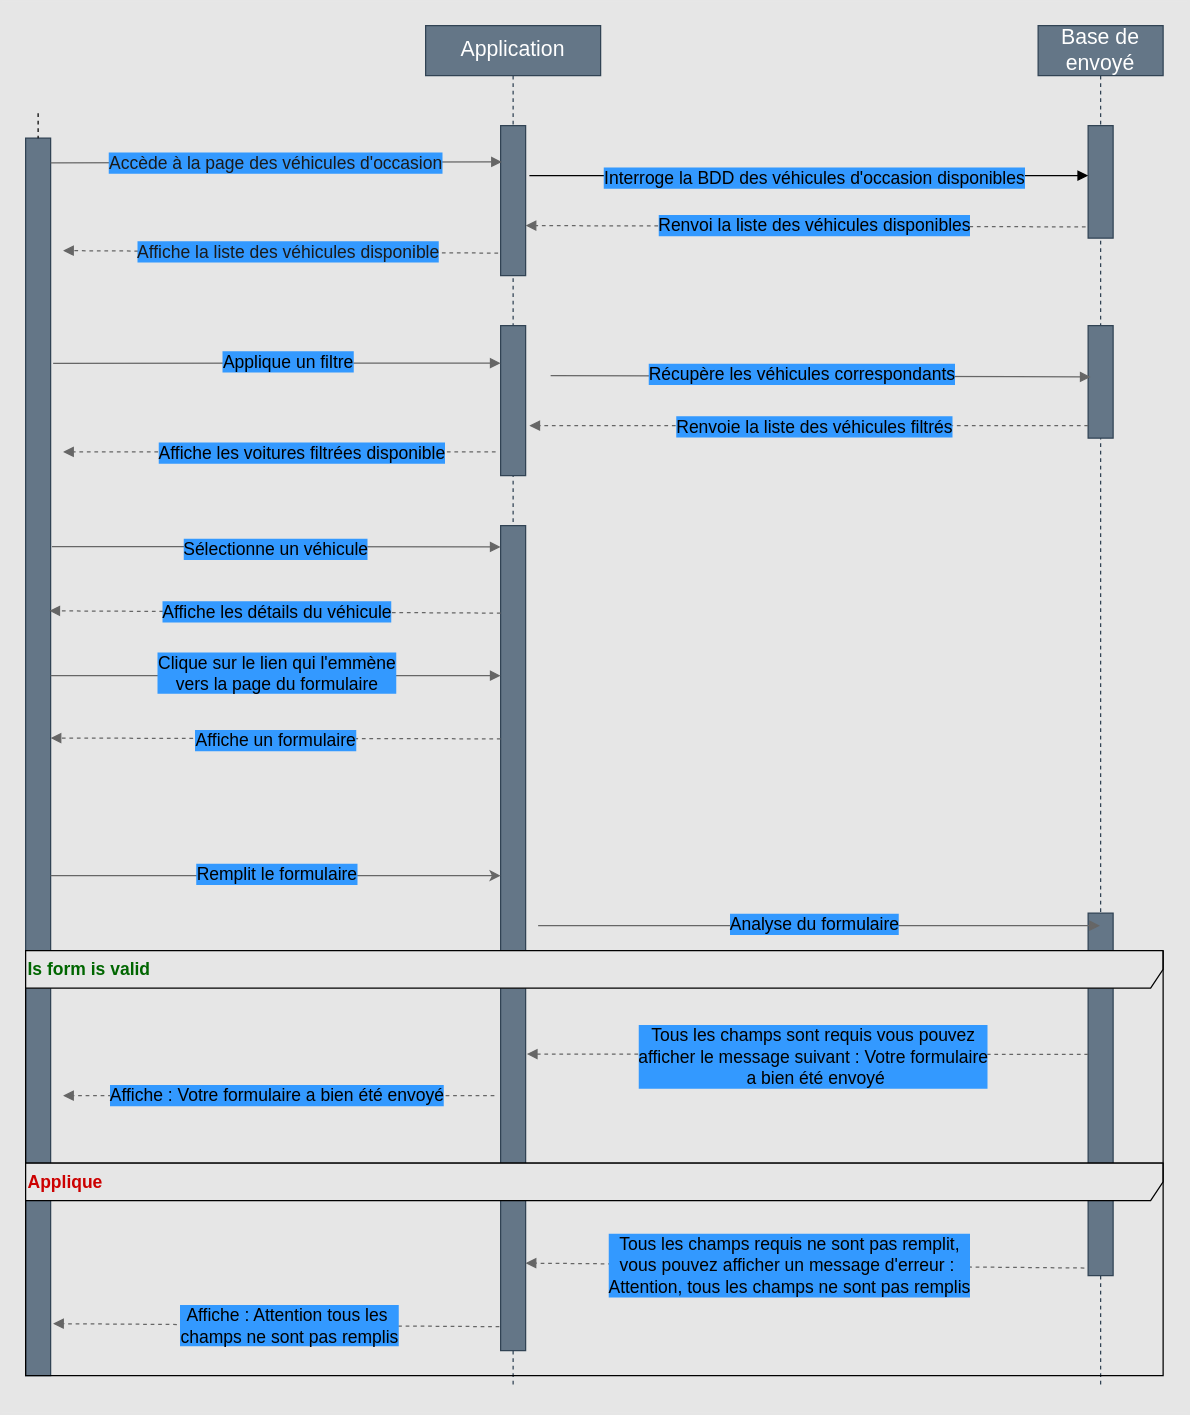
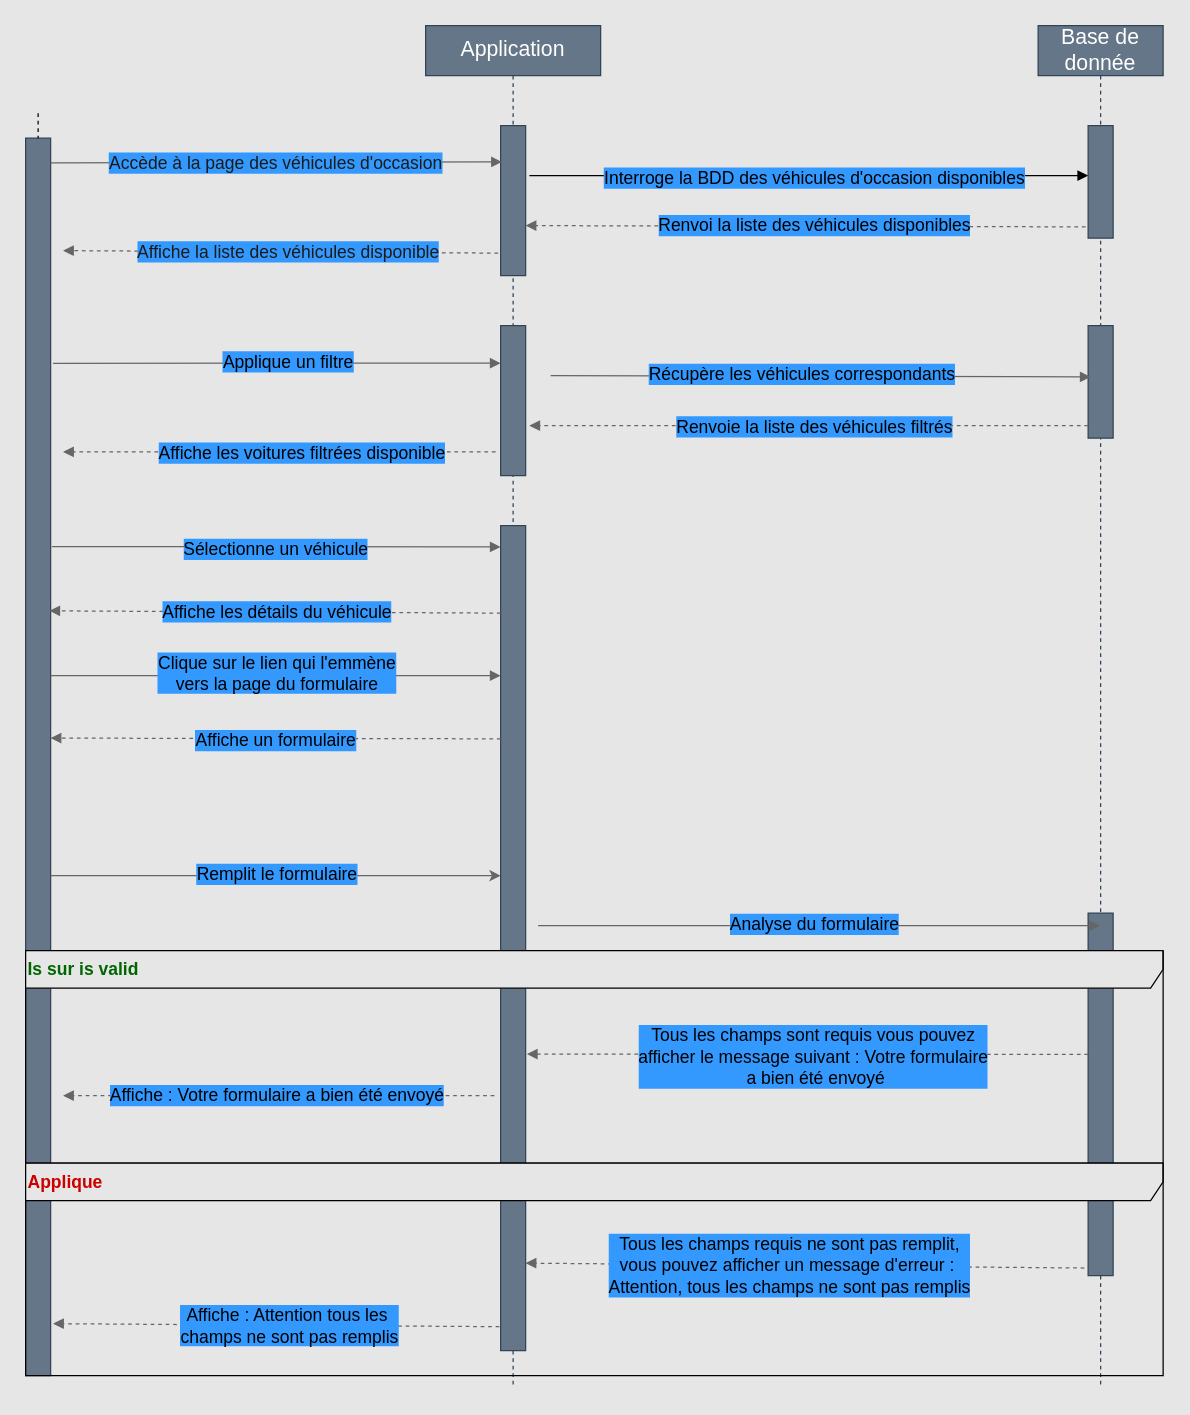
  <mxCell id="0" />
  <mxCell id="1" parent="0" />
  <mxCell id="2" value="" style="html=1;points=[];perimeter=orthogonalPerimeter;fillColor=#647687;labelBackgroundColor=none;strokeColor=#314354;fontSize=17;fontColor=#ffffff;" parent="1" vertex="1"><mxGeometry x="20" y="110" width="20" height="990" as="geometry" /></mxCell>
- <mxCell id="3" value="Base de envoyé" style="shape=umlLifeline;perimeter=lifelinePerimeter;whiteSpace=wrap;html=1;container=1;collapsible=0;recursiveResize=0;outlineConnect=0;labelBackgroundColor=none;strokeColor=#314354;fontSize=17;fillColor=#647687;fontColor=#ffffff;" parent="1" vertex="1"><mxGeometry x="830" y="20" width="100" height="1090" as="geometry" /></mxCell>
+ <mxCell id="3" value="Base de donnée" style="shape=umlLifeline;perimeter=lifelinePerimeter;whiteSpace=wrap;html=1;container=1;collapsible=0;recursiveResize=0;outlineConnect=0;labelBackgroundColor=none;strokeColor=#314354;fontSize=17;fillColor=#647687;fontColor=#ffffff;" parent="1" vertex="1"><mxGeometry x="830" y="20" width="100" height="1090" as="geometry" /></mxCell>
  <mxCell id="4" value="" style="html=1;points=[];perimeter=orthogonalPerimeter;fillColor=#647687;labelBackgroundColor=none;strokeColor=#314354;fontSize=20;fontColor=#ffffff;" parent="3" vertex="1"><mxGeometry x="40" y="80" width="20" height="90" as="geometry" /></mxCell>
  <mxCell id="5" value="" style="html=1;points=[];perimeter=orthogonalPerimeter;fillColor=#647687;labelBackgroundColor=none;strokeColor=#314354;fontSize=20;fontColor=#ffffff;" parent="3" vertex="1"><mxGeometry x="40" y="240" width="20" height="90" as="geometry" /></mxCell>
  <mxCell id="6" value="" style="html=1;points=[];perimeter=orthogonalPerimeter;labelBackgroundColor=none;strokeColor=#314354;fontSize=20;fillColor=#647687;fontColor=#ffffff;" parent="3" vertex="1"><mxGeometry x="40" y="710" width="20" height="290" as="geometry" /></mxCell>
  <mxCell id="7" value="Application" style="shape=umlLifeline;perimeter=lifelinePerimeter;whiteSpace=wrap;html=1;container=1;collapsible=0;recursiveResize=0;outlineConnect=0;labelBackgroundColor=none;strokeColor=#314354;fontSize=17;fillColor=#647687;fontColor=#ffffff;" parent="1" vertex="1"><mxGeometry x="340" y="20" width="140" height="1090" as="geometry" /></mxCell>
  <mxCell id="8" value="" style="html=1;points=[];perimeter=orthogonalPerimeter;labelBackgroundColor=none;strokeColor=#314354;fontSize=20;fillColor=#647687;fontColor=#ffffff;" parent="7" vertex="1"><mxGeometry x="60" y="80" width="20" height="120" as="geometry" /></mxCell>
  <mxCell id="9" value="" style="html=1;points=[];perimeter=orthogonalPerimeter;labelBackgroundColor=none;strokeColor=#314354;fontSize=20;fillColor=#647687;fontColor=#ffffff;" parent="7" vertex="1"><mxGeometry x="60" y="240" width="20" height="120" as="geometry" /></mxCell>
  <mxCell id="10" value="" style="html=1;points=[];perimeter=orthogonalPerimeter;labelBackgroundColor=none;strokeColor=#314354;fontSize=20;fillColor=#647687;fontColor=#ffffff;" parent="7" vertex="1"><mxGeometry x="60" y="400" width="20" height="660" as="geometry" /></mxCell>
- <mxCell id="11" value="&lt;font style=&quot;font-size: 14px;&quot; color=&quot;#006600&quot;&gt;&lt;b&gt;Is form is valid&lt;/b&gt;&lt;/font&gt;" style="shape=umlFrame;whiteSpace=wrap;html=1;fontSize=14;fillColor=#E6E6E6;strokeColor=#000000;width=910;height=30;align=left;" parent="7" vertex="1"><mxGeometry x="-320" y="740" width="910" height="170" as="geometry" /></mxCell>
+ <mxCell id="11" value="&lt;font style=&quot;font-size: 14px;&quot; color=&quot;#006600&quot;&gt;&lt;b&gt;Is sur is valid&lt;/b&gt;&lt;/font&gt;" style="shape=umlFrame;whiteSpace=wrap;html=1;fontSize=14;fillColor=#E6E6E6;strokeColor=#000000;width=910;height=30;align=left;" parent="7" vertex="1"><mxGeometry x="-320" y="740" width="910" height="170" as="geometry" /></mxCell>
  <mxCell id="12" value="&lt;font color=&quot;#cc0000&quot; style=&quot;font-size: 14px;&quot;&gt;&lt;b style=&quot;&quot;&gt;Applique&lt;/b&gt;&lt;/font&gt;" style="shape=umlFrame;whiteSpace=wrap;html=1;fontSize=14;fillColor=#E6E6E6;strokeColor=#000000;width=910;height=30;align=left;" parent="7" vertex="1"><mxGeometry x="-320" y="910" width="910" height="170" as="geometry" /></mxCell>
  <mxCell id="13" value="" style="endArrow=none;dashed=1;html=1;fontSize=20;strokeColor=#000000;startArrow=none;" parent="1" source="2" edge="1"><mxGeometry width="50" height="50" relative="1" as="geometry"><mxPoint x="80" y="90" as="sourcePoint" /><mxPoint x="30" y="1100" as="targetPoint" /></mxGeometry></mxCell>
  <mxCell id="14" value="" style="endArrow=none;dashed=1;html=1;fontSize=20;strokeColor=#000000;" parent="1" target="2" edge="1"><mxGeometry width="50" height="50" relative="1" as="geometry"><mxPoint x="30" y="90" as="sourcePoint" /><mxPoint x="80" y="700" as="targetPoint" /></mxGeometry></mxCell>
  <mxCell id="15" value="" style="html=1;verticalAlign=bottom;labelBackgroundColor=none;endArrow=block;endFill=1;strokeColor=#666666;fontSize=17;entryX=0.05;entryY=0.242;entryDx=0;entryDy=0;entryPerimeter=0;exitX=1;exitY=0.02;exitDx=0;exitDy=0;exitPerimeter=0;fillColor=none;" parent="1" source="2" target="8" edge="1"><mxGeometry width="160" relative="1" as="geometry"><mxPoint x="90" y="129" as="sourcePoint" /><mxPoint x="450" y="260" as="targetPoint" /></mxGeometry></mxCell>
  <mxCell id="16" value="&lt;font style=&quot;font-size: 14px;&quot;&gt;Accède à la page des véhicules d'occasion&lt;/font&gt;" style="edgeLabel;html=1;align=center;verticalAlign=middle;resizable=0;points=[];labelBackgroundColor=#3399FF;fontColor=#1A1A1A;" parent="15" vertex="1" connectable="0"><mxGeometry x="0.125" relative="1" as="geometry"><mxPoint x="-23" as="offset" /></mxGeometry></mxCell>
  <mxCell id="17" value="" style="html=1;verticalAlign=bottom;labelBackgroundColor=none;endArrow=block;endFill=1;strokeColor=#000000;fontSize=17;fontColor=#000000;exitX=1.15;exitY=0.333;exitDx=0;exitDy=0;exitPerimeter=0;" parent="1" source="8" target="4" edge="1"><mxGeometry width="160" relative="1" as="geometry"><mxPoint x="440" y="140" as="sourcePoint" /><mxPoint x="700" y="140" as="targetPoint" /></mxGeometry></mxCell>
  <mxCell id="18" value="Interroge la BDD des véhicules d'occasion disponibles" style="edgeLabel;html=1;align=center;verticalAlign=middle;resizable=0;points=[];fontSize=14;labelBackgroundColor=#3399FF;fontColor=#000000;" parent="17" vertex="1" connectable="0"><mxGeometry x="-0.485" y="-2" relative="1" as="geometry"><mxPoint x="112" as="offset" /></mxGeometry></mxCell>
  <mxCell id="19" value="" style="html=1;verticalAlign=bottom;labelBackgroundColor=none;endArrow=block;endFill=1;dashed=1;strokeColor=#666666;fontSize=17;fontColor=#000000;exitX=-0.1;exitY=0.9;exitDx=0;exitDy=0;exitPerimeter=0;" parent="1" source="4" edge="1"><mxGeometry width="160" relative="1" as="geometry"><mxPoint x="290" y="250" as="sourcePoint" /><mxPoint x="420" y="180" as="targetPoint" /></mxGeometry></mxCell>
  <mxCell id="20" value="Renvoi la liste des véhicules disponibles" style="edgeLabel;html=1;align=center;verticalAlign=middle;resizable=0;points=[];fontSize=14;labelBackgroundColor=#3399FF;fontColor=#000000;" parent="19" vertex="1" connectable="0"><mxGeometry x="-0.317" y="-1" relative="1" as="geometry"><mxPoint x="-65" as="offset" /></mxGeometry></mxCell>
  <mxCell id="21" value="" style="html=1;verticalAlign=bottom;labelBackgroundColor=none;endArrow=block;endFill=1;dashed=1;strokeColor=#666666;fontSize=17;fontColor=#000000;exitX=-0.1;exitY=0.85;exitDx=0;exitDy=0;exitPerimeter=0;" parent="1" source="8" edge="1"><mxGeometry width="160" relative="1" as="geometry"><mxPoint x="290" y="240" as="sourcePoint" /><mxPoint x="50" y="200" as="targetPoint" /></mxGeometry></mxCell>
  <mxCell id="22" value="Affiche la liste des véhicules disponible" style="edgeLabel;html=1;align=center;verticalAlign=middle;resizable=0;points=[];fontSize=14;labelBackgroundColor=#3399FF;fontColor=#1A1A1A;" parent="21" vertex="1" connectable="0"><mxGeometry x="-0.161" y="2" relative="1" as="geometry"><mxPoint x="-22" y="-3" as="offset" /></mxGeometry></mxCell>
  <mxCell id="23" value="" style="html=1;verticalAlign=bottom;labelBackgroundColor=none;endArrow=block;endFill=1;strokeColor=#666666;fontSize=17;fontColor=#000000;exitX=1.1;exitY=0.182;exitDx=0;exitDy=0;exitPerimeter=0;" parent="1" source="2" edge="1"><mxGeometry width="160" relative="1" as="geometry"><mxPoint x="90" y="290" as="sourcePoint" /><mxPoint x="400" y="290" as="targetPoint" /></mxGeometry></mxCell>
  <mxCell id="24" value="Applique un filtre" style="edgeLabel;html=1;align=center;verticalAlign=middle;resizable=0;points=[];fontSize=14;labelBackgroundColor=#3399FF;fontColor=#000000;" parent="23" vertex="1" connectable="0"><mxGeometry x="0.173" y="2" relative="1" as="geometry"><mxPoint x="-22" as="offset" /></mxGeometry></mxCell>
  <mxCell id="25" value="" style="html=1;verticalAlign=bottom;labelBackgroundColor=none;endArrow=block;endFill=1;strokeColor=#666666;fontSize=17;fontColor=#000000;entryX=0.1;entryY=0.456;entryDx=0;entryDy=0;entryPerimeter=0;" parent="1" target="5" edge="1"><mxGeometry width="160" relative="1" as="geometry"><mxPoint x="440" y="300" as="sourcePoint" /><mxPoint x="450" y="340" as="targetPoint" /></mxGeometry></mxCell>
  <mxCell id="26" value="Récupère les véhicules correspondants" style="edgeLabel;html=1;align=center;verticalAlign=middle;resizable=0;points=[];fontSize=14;labelBackgroundColor=#3399FF;fontColor=#000000;" parent="25" vertex="1" connectable="0"><mxGeometry x="-0.407" y="2" relative="1" as="geometry"><mxPoint x="72" as="offset" /></mxGeometry></mxCell>
  <mxCell id="27" value="" style="html=1;verticalAlign=bottom;labelBackgroundColor=none;endArrow=block;endFill=1;dashed=1;strokeColor=#666666;fontSize=17;fontColor=#000000;entryX=1.15;entryY=0.667;entryDx=0;entryDy=0;entryPerimeter=0;" parent="1" target="9" edge="1"><mxGeometry width="160" relative="1" as="geometry"><mxPoint x="870" y="340" as="sourcePoint" /><mxPoint x="440" y="340" as="targetPoint" /></mxGeometry></mxCell>
  <mxCell id="28" value="Renvoie la liste des véhicules filtrés" style="edgeLabel;html=1;align=center;verticalAlign=middle;resizable=0;points=[];fontSize=14;labelBackgroundColor=#3399FF;fontColor=#000000;" parent="27" vertex="1" connectable="0"><mxGeometry x="0.253" relative="1" as="geometry"><mxPoint x="60" as="offset" /></mxGeometry></mxCell>
  <mxCell id="29" value="" style="html=1;verticalAlign=bottom;labelBackgroundColor=none;endArrow=block;endFill=1;dashed=1;fontColor=#666666;exitX=-0.2;exitY=0.842;exitDx=0;exitDy=0;exitPerimeter=0;strokeColor=#666666;" parent="1" source="9" edge="1"><mxGeometry width="160" relative="1" as="geometry"><mxPoint x="440" y="300" as="sourcePoint" /><mxPoint x="50" y="361" as="targetPoint" /></mxGeometry></mxCell>
  <mxCell id="30" value="Affiche les voitures filtrées disponible" style="edgeLabel;html=1;align=center;verticalAlign=middle;resizable=0;points=[];fontSize=14;labelBackgroundColor=#3399FF;fontColor=#000000;" parent="29" vertex="1" connectable="0"><mxGeometry x="-0.399" relative="1" as="geometry"><mxPoint x="-52" as="offset" /></mxGeometry></mxCell>
  <mxCell id="31" value="" style="html=1;verticalAlign=bottom;labelBackgroundColor=none;endArrow=block;endFill=1;strokeColor=#666666;fontSize=17;fontColor=#666666;exitX=1.05;exitY=0.33;exitDx=0;exitDy=0;exitPerimeter=0;" parent="1" source="2" edge="1"><mxGeometry width="160" relative="1" as="geometry"><mxPoint x="60" y="441" as="sourcePoint" /><mxPoint x="400" y="437" as="targetPoint" /></mxGeometry></mxCell>
  <mxCell id="32" value="Sélectionne un véhicule" style="edgeLabel;html=1;align=center;verticalAlign=middle;resizable=0;points=[];fontSize=14;labelBackgroundColor=#3399FF;fontColor=#000000;" parent="31" vertex="1" connectable="0"><mxGeometry x="-0.125" y="-2" relative="1" as="geometry"><mxPoint x="22" as="offset" /></mxGeometry></mxCell>
  <mxCell id="33" value="" style="html=1;verticalAlign=bottom;labelBackgroundColor=none;endArrow=block;endFill=1;dashed=1;strokeColor=#666666;fontSize=17;fontColor=#000000;entryX=0.95;entryY=0.382;entryDx=0;entryDy=0;entryPerimeter=0;" parent="1" target="2" edge="1"><mxGeometry width="160" relative="1" as="geometry"><mxPoint x="400" y="490" as="sourcePoint" /><mxPoint x="50" y="540" as="targetPoint" /></mxGeometry></mxCell>
  <mxCell id="34" value="Affiche les détails du véhicule" style="edgeLabel;html=1;align=center;verticalAlign=middle;resizable=0;points=[];fontSize=14;labelBackgroundColor=#3399FF;fontColor=#000000;" parent="33" vertex="1" connectable="0"><mxGeometry x="0.125" relative="1" as="geometry"><mxPoint x="23" as="offset" /></mxGeometry></mxCell>
  <mxCell id="35" value="" style="html=1;verticalAlign=bottom;labelBackgroundColor=none;endArrow=block;endFill=1;strokeColor=#666666;fontSize=17;fontColor=#000000;" parent="1" edge="1"><mxGeometry width="160" relative="1" as="geometry"><mxPoint x="40" y="540" as="sourcePoint" /><mxPoint x="400" y="540" as="targetPoint" /></mxGeometry></mxCell>
  <mxCell id="36" value="Clique sur le lien qui l'emmène&lt;br&gt;vers la page du formulaire" style="edgeLabel;html=1;align=center;verticalAlign=middle;resizable=0;points=[];fontSize=14;labelBackgroundColor=#3399FF;fontColor=#000000;" parent="35" vertex="1" connectable="0"><mxGeometry x="0.128" y="3" relative="1" as="geometry"><mxPoint x="-23" as="offset" /></mxGeometry></mxCell>
  <mxCell id="37" value="" style="html=1;verticalAlign=bottom;labelBackgroundColor=none;endArrow=block;endFill=1;strokeColor=#666666;fontSize=17;fontColor=#000000;" parent="1" target="3" edge="1"><mxGeometry width="160" relative="1" as="geometry"><mxPoint x="430" y="740" as="sourcePoint" /><mxPoint x="870" y="760" as="targetPoint" /></mxGeometry></mxCell>
  <mxCell id="38" value="Analyse du formulaire" style="edgeLabel;html=1;align=center;verticalAlign=middle;resizable=0;points=[];fontSize=14;labelBackgroundColor=#3399FF;fontColor=#000000;" parent="37" vertex="1" connectable="0"><mxGeometry x="0.143" y="2" relative="1" as="geometry"><mxPoint x="-37" as="offset" /></mxGeometry></mxCell>
  <mxCell id="39" value="" style="html=1;verticalAlign=bottom;labelBackgroundColor=none;endArrow=block;endFill=1;dashed=1;strokeColor=#666666;fontSize=17;fontColor=#006600;entryX=1.05;entryY=0.348;entryDx=0;entryDy=0;entryPerimeter=0;" parent="1" edge="1"><mxGeometry width="160" relative="1" as="geometry"><mxPoint x="870" y="843" as="sourcePoint" /><mxPoint x="421" y="842.72" as="targetPoint" /></mxGeometry></mxCell>
  <mxCell id="40" value="Tous les champs sont requis vous pouvez&lt;br&gt;afficher le message suivant : Votre formulaire&lt;br&gt;&amp;nbsp;a bien été envoyé" style="edgeLabel;html=1;align=center;verticalAlign=middle;resizable=0;points=[];fontSize=14;fontColor=#000000;labelBackgroundColor=#3399FF;" parent="39" vertex="1" connectable="0"><mxGeometry x="0.078" y="1" relative="1" as="geometry"><mxPoint x="22" y="1" as="offset" /></mxGeometry></mxCell>
  <mxCell id="41" value="" style="html=1;verticalAlign=bottom;labelBackgroundColor=none;endArrow=block;endFill=1;dashed=1;strokeColor=#666666;fontSize=16;fontColor=#000000;exitX=-0.25;exitY=0.691;exitDx=0;exitDy=0;exitPerimeter=0;" parent="1" source="10" edge="1"><mxGeometry x="0.035" y="-20" width="160" relative="1" as="geometry"><mxPoint x="380" y="820" as="sourcePoint" /><mxPoint x="50" y="876" as="targetPoint" /><mxPoint as="offset" /></mxGeometry></mxCell>
  <mxCell id="42" value="Affiche : Votre formulaire a bien été envoyé" style="edgeLabel;html=1;align=center;verticalAlign=middle;resizable=0;points=[];fontSize=14;fontColor=#000000;labelBackgroundColor=#3399FF;" parent="41" vertex="1" connectable="0"><mxGeometry x="-0.107" y="-1" relative="1" as="geometry"><mxPoint x="-21" as="offset" /></mxGeometry></mxCell>
  <mxCell id="43" value="" style="html=1;verticalAlign=bottom;labelBackgroundColor=none;endArrow=block;endFill=1;dashed=1;strokeColor=#666666;fontSize=16;fontColor=#000000;exitX=-0.15;exitY=0.979;exitDx=0;exitDy=0;exitPerimeter=0;" parent="1" source="6" edge="1"><mxGeometry width="160" relative="1" as="geometry"><mxPoint x="780" y="1010" as="sourcePoint" /><mxPoint x="420" y="1010" as="targetPoint" /></mxGeometry></mxCell>
  <mxCell id="44" value="Tous les champs requis ne sont pas remplit,&lt;br&gt;vous pouvez afficher un message d'erreur :&amp;nbsp;&lt;br&gt;Attention, tous les champs ne sont pas remplis" style="edgeLabel;html=1;align=center;verticalAlign=middle;resizable=0;points=[];fontSize=14;fontColor=#000000;labelBackgroundColor=#3399FF;" parent="43" vertex="1" connectable="0"><mxGeometry x="0.06" relative="1" as="geometry"><mxPoint as="offset" /></mxGeometry></mxCell>
  <mxCell id="45" value="" style="html=1;verticalAlign=bottom;labelBackgroundColor=none;endArrow=block;endFill=1;dashed=1;strokeColor=#666666;fontSize=15;fontColor=#000000;entryX=1;entryY=0.556;entryDx=0;entryDy=0;entryPerimeter=0;" parent="1" edge="1"><mxGeometry width="160" relative="1" as="geometry"><mxPoint x="400" y="590.56" as="sourcePoint" /><mxPoint x="40" y="590" as="targetPoint" /></mxGeometry></mxCell>
  <mxCell id="46" value="Affiche un formulaire" style="edgeLabel;html=1;align=center;verticalAlign=middle;resizable=0;points=[];fontSize=14;labelBackgroundColor=#3399FF;fontColor=#000000;" parent="45" vertex="1" connectable="0"><mxGeometry x="-0.306" y="1" relative="1" as="geometry"><mxPoint x="-55" as="offset" /></mxGeometry></mxCell>
  <mxCell id="47" value="" style="endArrow=classic;html=1;labelBackgroundColor=#CCCCCC;strokeColor=#666666;fontSize=15;fontColor=#000000;" parent="1" edge="1"><mxGeometry width="50" height="50" relative="1" as="geometry"><mxPoint x="40" y="700" as="sourcePoint" /><mxPoint x="400" y="700" as="targetPoint" /></mxGeometry></mxCell>
  <mxCell id="48" value="Remplit le formulaire" style="edgeLabel;html=1;align=center;verticalAlign=middle;resizable=0;points=[];fontSize=14;labelBackgroundColor=#3399FF;fontColor=#000000;" parent="47" vertex="1" connectable="0"><mxGeometry x="0.139" y="2" relative="1" as="geometry"><mxPoint x="-25" as="offset" /></mxGeometry></mxCell>
  <mxCell id="49" value="" style="html=1;verticalAlign=bottom;labelBackgroundColor=none;endArrow=block;endFill=1;dashed=1;strokeColor=#666666;fontSize=15;fontColor=#000000;entryX=1.1;entryY=0.958;entryDx=0;entryDy=0;entryPerimeter=0;exitX=-0.05;exitY=0.971;exitDx=0;exitDy=0;exitPerimeter=0;" parent="1" source="10" target="2" edge="1"><mxGeometry width="160" relative="1" as="geometry"><mxPoint x="120" y="1090" as="sourcePoint" /><mxPoint x="280" y="1090" as="targetPoint" /></mxGeometry></mxCell>
  <mxCell id="50" value="Affiche : Attention tous les&amp;nbsp;&lt;br&gt;champs ne sont pas remplis" style="edgeLabel;html=1;align=center;verticalAlign=middle;resizable=0;points=[];fontSize=14;fontColor=#000000;labelBackgroundColor=#3399FF;" parent="49" vertex="1" connectable="0"><mxGeometry x="0.109" relative="1" as="geometry"><mxPoint x="29" as="offset" /></mxGeometry></mxCell>
